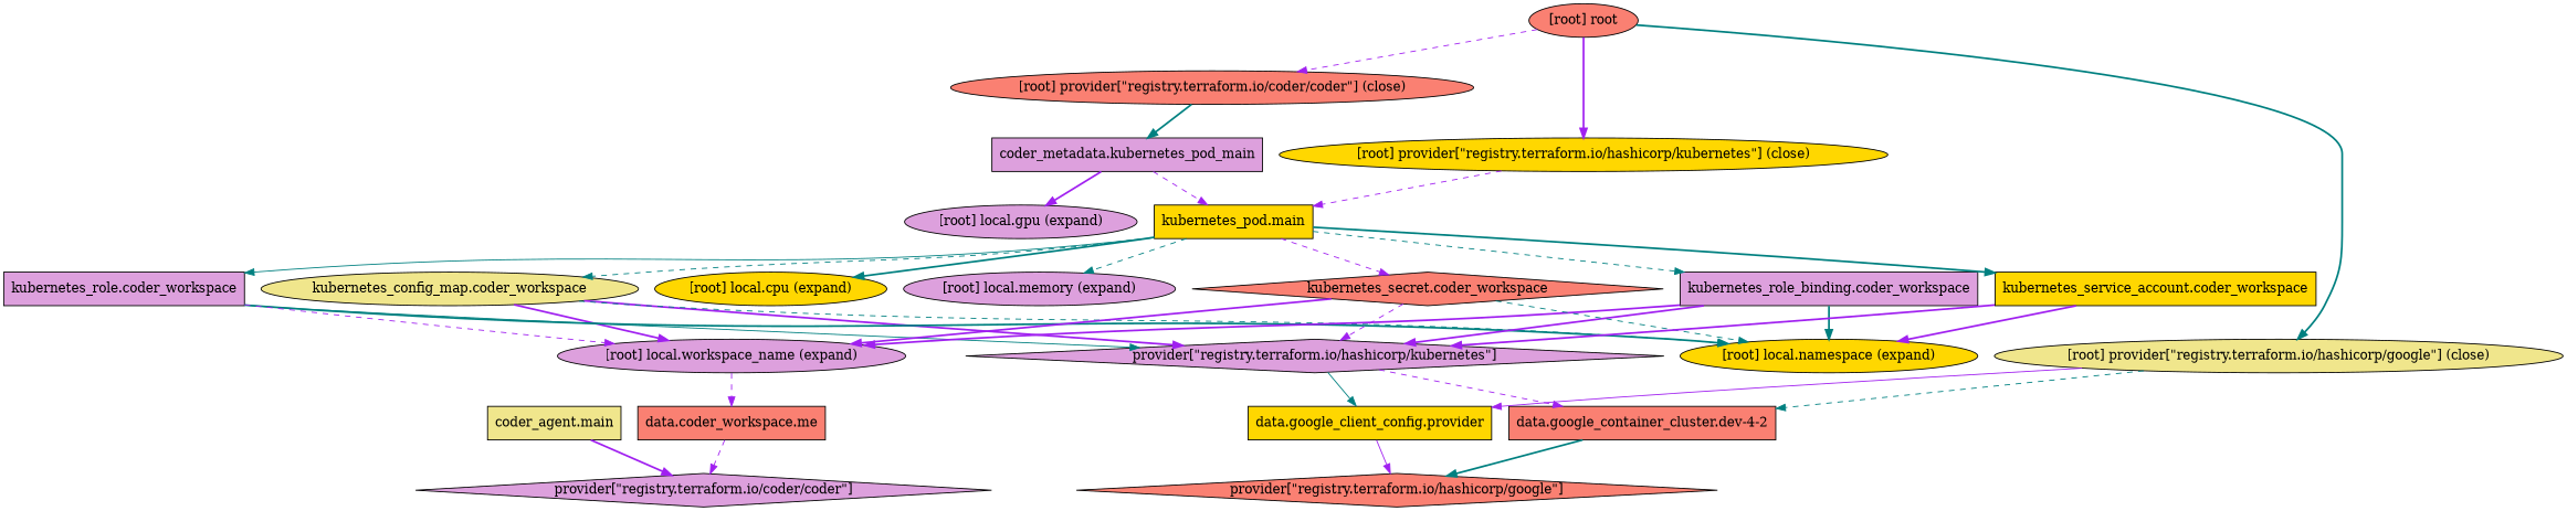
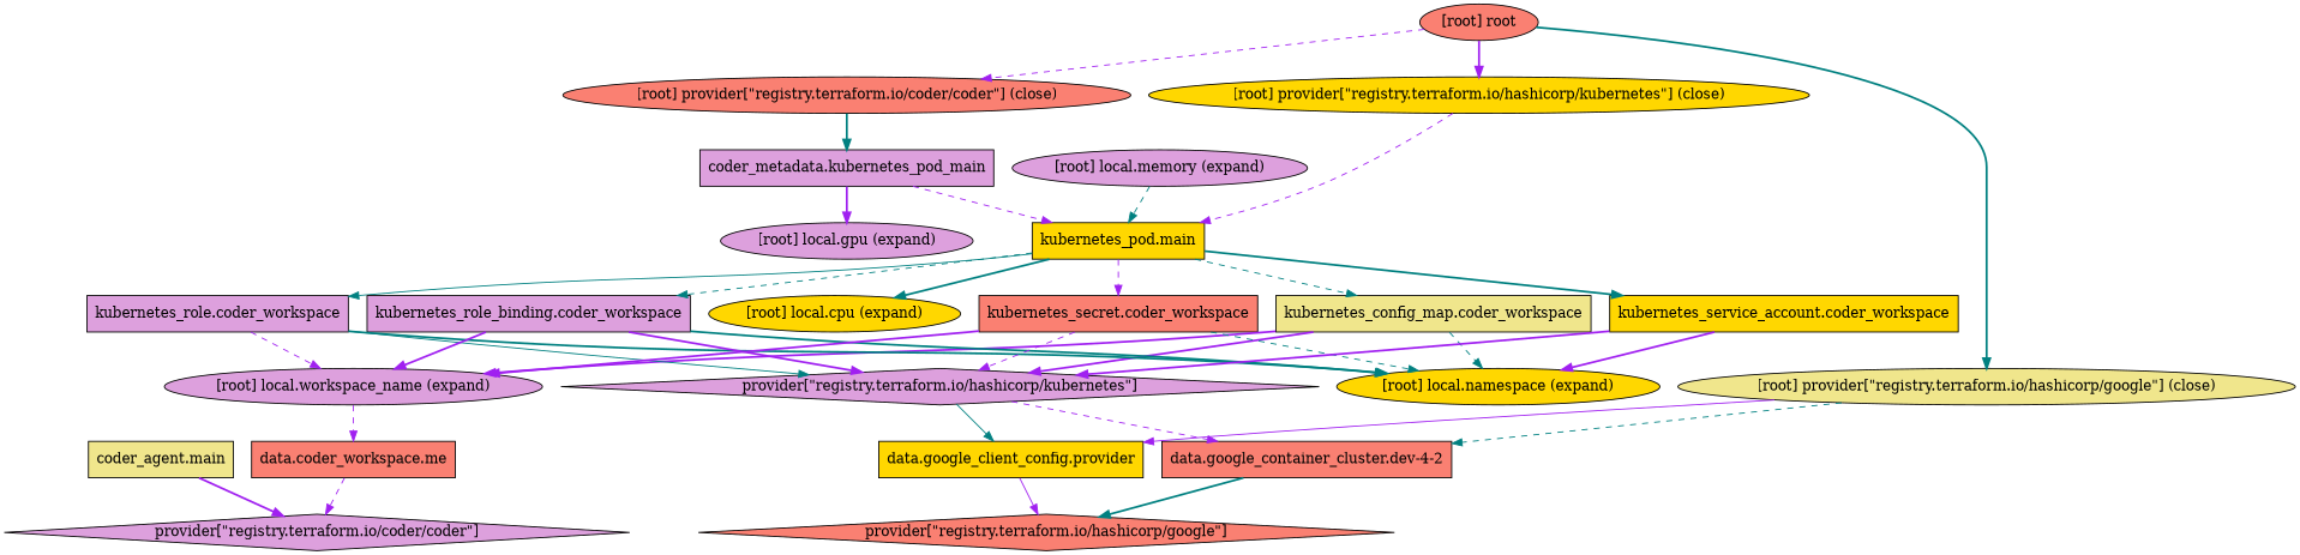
  digraph {
    compound=true
    newrank=true
    node [fillcolor=plum shape=box style=filled]
    edge [color=purple style=bold]
    n1 [fillcolor=khaki label="coder_agent.main"]
    n2 [label="provider[\"registry.terraform.io/coder/coder\"]" shape=diamond]
    n3 [label="coder_metadata.kubernetes_pod_main"]
    n4 [fillcolor=gold label="kubernetes_pod.main"]
    "[root] local.gpu (expand)" [shape=""]
    n6 [fillcolor=salmon label="data.coder_workspace.me"]
    n7 [fillcolor=gold label="data.google_client_config.provider"]
    n8 [fillcolor=salmon label="provider[\"registry.terraform.io/hashicorp/google\"]" shape=diamond]
    n9 [fillcolor=salmon label="data.google_container_cluster.dev-4-2"]
-   n10 [fillcolor=khaki label="kubernetes_config_map.coder_workspace" shape=ellipse]
+   n10 [fillcolor=khaki label="kubernetes_config_map.coder_workspace"]
    n11 [label="provider[\"registry.terraform.io/hashicorp/kubernetes\"]" shape=diamond]
    "[root] local.namespace (expand)" [fillcolor=gold shape=""]
    "[root] local.workspace_name (expand)" [shape=""]
    n14 [label="kubernetes_role.coder_workspace"]
    n15 [label="kubernetes_role_binding.coder_workspace"]
-   n16 [fillcolor=salmon label="kubernetes_secret.coder_workspace" shape=diamond]
+   n16 [fillcolor=salmon label="kubernetes_secret.coder_workspace"]
    n17 [fillcolor=gold label="kubernetes_service_account.coder_workspace"]
    "[root] local.cpu (expand)" [fillcolor=gold shape=""]
    "[root] local.memory (expand)" [shape=""]
    "[root] provider[\"registry.terraform.io/coder/coder\"] (close)" [fillcolor=salmon shape=""]
    "[root] provider[\"registry.terraform.io/hashicorp/google\"] (close)" [fillcolor=khaki shape=""]
    "[root] provider[\"registry.terraform.io/hashicorp/kubernetes\"] (close)" [fillcolor=gold shape=""]
    "[root] root" [fillcolor=salmon shape=""]
    subgraph sub_1 {
      n1
      n2
      n3
      n4
      "[root] local.gpu (expand)"
      n6
      n7
      n8
      n9
      n10
      n11
      "[root] local.namespace (expand)"
      "[root] local.workspace_name (expand)"
      n14
      n15
      n16
      n17
      "[root] local.cpu (expand)"
      "[root] local.memory (expand)"
      "[root] provider[\"registry.terraform.io/coder/coder\"] (close)"
      "[root] provider[\"registry.terraform.io/hashicorp/google\"] (close)"
      "[root] provider[\"registry.terraform.io/hashicorp/kubernetes\"] (close)"
      "[root] root"
    }
    n1 -> n2
    n3 -> n4 [style=dashed]
    n3 -> "[root] local.gpu (expand)"
    n4 -> n10 [color=teal style=dashed]
    n4 -> n14 [color=teal style=solid]
    n4 -> n15 [color=teal style=dashed]
    n4 -> n16 [style=dashed]
    n4 -> n17 [color=teal]
    n4 -> "[root] local.cpu (expand)" [color=teal]
-   n4 -> "[root] local.memory (expand)" [color=teal style=dashed]
+   "[root] local.memory (expand)" -> n4 [color=teal style=dashed]
    n6 -> n2 [style=dashed]
    n7 -> n8 [style=solid]
    n9 -> n8 [color=teal]
    n10 -> n11
    n10 -> "[root] local.namespace (expand)" [color=teal style=dashed]
    n10 -> "[root] local.workspace_name (expand)"
    n11 -> n7 [color=teal style=solid]
    n11 -> n9 [style=dashed]
    "[root] local.workspace_name (expand)" -> n6 [style=dashed]
    n14 -> n11 [color=teal style=solid]
    n14 -> "[root] local.namespace (expand)" [color=teal]
    n14 -> "[root] local.workspace_name (expand)" [style=dashed]
    n15 -> n11
    n15 -> "[root] local.namespace (expand)" [color=teal]
    n15 -> "[root] local.workspace_name (expand)"
    n16 -> n11 [style=dashed]
    n16 -> "[root] local.namespace (expand)" [color=teal style=dashed]
    n16 -> "[root] local.workspace_name (expand)"
    n17 -> n11
    n17 -> "[root] local.namespace (expand)"
    "[root] provider[\"registry.terraform.io/coder/coder\"] (close)" -> n3 [color=teal]
    "[root] provider[\"registry.terraform.io/hashicorp/google\"] (close)" -> n7 [style=solid]
    "[root] provider[\"registry.terraform.io/hashicorp/google\"] (close)" -> n9 [color=teal style=dashed]
    "[root] provider[\"registry.terraform.io/hashicorp/kubernetes\"] (close)" -> n4 [style=dashed]
    "[root] root" -> "[root] provider[\"registry.terraform.io/coder/coder\"] (close)" [style=dashed]
    "[root] root" -> "[root] provider[\"registry.terraform.io/hashicorp/google\"] (close)" [color=teal]
    "[root] root" -> "[root] provider[\"registry.terraform.io/hashicorp/kubernetes\"] (close)"
  }
